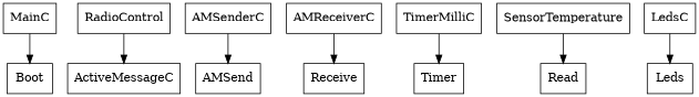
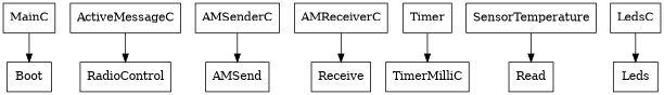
  digraph {
    compound=true
    node [shape=box]
    MainC
    Boot
    RadioControl
    ActiveMessageC
    AMSenderC
    AMSend
    AMReceiverC
    Receive
    Timer
    TimerMilliC
    SensorTemperature
    Read
    LedsC
    Leds
    MainC -> Boot
-   RadioControl -> ActiveMessageC
+   ActiveMessageC -> RadioControl
    AMSenderC -> AMSend
    AMReceiverC -> Receive
-   TimerMilliC -> Timer
+   Timer -> TimerMilliC
    SensorTemperature -> Read
    LedsC -> Leds
  }
